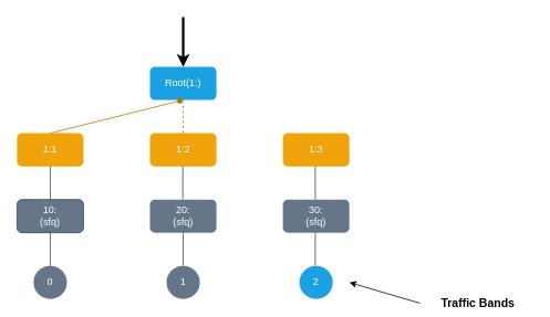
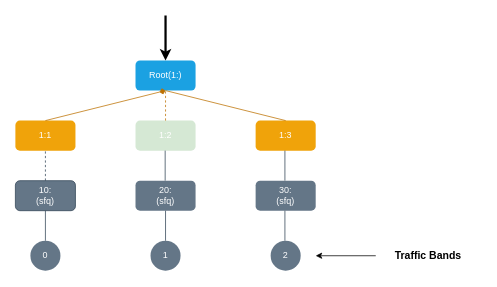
  <mxCell id="0" />
  <mxCell id="1" parent="0" />
  <mxCell id="2" value="Root(1:)" style="rounded=1;whiteSpace=wrap;html=1;fillColor=#1ba1e2;strokeColor=none;fontColor=#ffffff;" parent="1" vertex="1"><mxGeometry x="180" y="80" width="80" height="40" as="geometry" /></mxCell>
  <mxCell id="3" value="1:1" style="rounded=1;whiteSpace=wrap;html=1;fillColor=#f0a30a;strokeColor=none;fontColor=#ffffff;" parent="1" vertex="1"><mxGeometry x="20" y="160" width="80" height="40" as="geometry" /></mxCell>
- <mxCell id="4" value="1:2" style="rounded=1;whiteSpace=wrap;html=1;fillColor=#f0a30a;strokeColor=none;fontColor=#ffffff;" parent="1" vertex="1"><mxGeometry x="180" y="160" width="80" height="40" as="geometry" /></mxCell>
+ <mxCell id="4" value="1:2" style="rounded=1;whiteSpace=wrap;html=1;fillColor=#d5e8d4;strokeColor=none;fontColor=#ffffff;" parent="1" vertex="1"><mxGeometry x="180" y="160" width="80" height="40" as="geometry" /></mxCell>
  <mxCell id="5" value="1:3" style="rounded=1;whiteSpace=wrap;html=1;fillColor=#f0a30a;strokeColor=none;fontColor=#ffffff;" parent="1" vertex="1"><mxGeometry x="340" y="160" width="80" height="40" as="geometry" /></mxCell>
  <mxCell id="6" value="10:&lt;br&gt;(sfq)" style="rounded=1;whiteSpace=wrap;html=1;fillColor=#647687;strokeColor=#314354;fontColor=#ffffff;" parent="1" vertex="1"><mxGeometry x="20" y="240" width="80" height="40" as="geometry" /></mxCell>
  <mxCell id="7" value="20:&lt;br&gt;(sfq)" style="rounded=1;whiteSpace=wrap;html=1;fillColor=#647687;strokeColor=none;fontColor=#ffffff;" parent="1" vertex="1"><mxGeometry x="180" y="240" width="80" height="40" as="geometry" /></mxCell>
  <mxCell id="8" value="30:&lt;br&gt;(sfq)" style="rounded=1;whiteSpace=wrap;html=1;fillColor=#647687;strokeColor=none;fontColor=#ffffff;" parent="1" vertex="1"><mxGeometry x="340" y="240" width="80" height="40" as="geometry" /></mxCell>
  <mxCell id="9" value="0" style="ellipse;whiteSpace=wrap;html=1;aspect=fixed;fillColor=#647687;strokeColor=none;fontColor=#ffffff;" parent="1" vertex="1"><mxGeometry x="40" y="320" width="40" height="40" as="geometry" /></mxCell>
  <mxCell id="10" value="1" style="ellipse;whiteSpace=wrap;html=1;aspect=fixed;fillColor=#647687;strokeColor=none;fontColor=#ffffff;" parent="1" vertex="1"><mxGeometry x="200" y="320" width="40" height="40" as="geometry" /></mxCell>
- <mxCell id="11" value="2" style="ellipse;whiteSpace=wrap;html=1;aspect=fixed;fillColor=#1ba1e2;strokeColor=none;fontColor=#ffffff;" parent="1" vertex="1"><mxGeometry x="360" y="320" width="40" height="40" as="geometry" /></mxCell>
- <mxCell id="12" value="&lt;font style=&quot;font-size: 14px&quot;&gt;&lt;b&gt;Traffic Bands&lt;/b&gt;&lt;/font&gt;" style="text;html=1;strokeColor=none;fillColor=none;align=center;verticalAlign=middle;whiteSpace=wrap;rounded=0;" parent="1" vertex="1"><mxGeometry x="505" y="355" width="140" height="20" as="geometry" /></mxCell>
+ <mxCell id="11" value="2" style="ellipse;whiteSpace=wrap;html=1;aspect=fixed;fillColor=#647687;strokeColor=none;fontColor=#ffffff;" parent="1" vertex="1"><mxGeometry x="360" y="320" width="40" height="40" as="geometry" /></mxCell>
+ <mxCell id="12" value="&lt;font style=&quot;font-size: 14px&quot;&gt;&lt;b&gt;Traffic Bands&lt;/b&gt;&lt;/font&gt;" style="text;html=1;strokeColor=none;fillColor=none;align=center;verticalAlign=middle;whiteSpace=wrap;rounded=0;" parent="1" vertex="1"><mxGeometry x="500" y="330" width="140" height="20" as="geometry" /></mxCell>
  <mxCell id="13" value="" style="endArrow=classic;html=1;exitX=0;exitY=0.5;exitDx=0;exitDy=0;" parent="1" source="12" edge="1"><mxGeometry width="50" height="50" relative="1" as="geometry"><mxPoint x="20" y="430" as="sourcePoint" /><mxPoint x="420" y="340" as="targetPoint" /></mxGeometry></mxCell>
  <mxCell id="14" value="" style="endArrow=diamond;html=1;entryX=0.5;entryY=1;entryDx=0;entryDy=0;exitX=0.5;exitY=0;exitDx=0;exitDy=0;fillColor=#f0a30a;strokeColor=#BD7000;" parent="1" source="3" target="2" edge="1"><mxGeometry width="50" height="50" relative="1" as="geometry"><mxPoint x="20" y="430" as="sourcePoint" /><mxPoint x="70" y="380" as="targetPoint" /></mxGeometry></mxCell>
  <mxCell id="15" value="" style="endArrow=none;html=1;entryX=0.5;entryY=1;entryDx=0;entryDy=0;fillColor=#f0a30a;strokeColor=#BD7000;dashed=1;" parent="1" source="4" target="2" edge="1"><mxGeometry width="50" height="50" relative="1" as="geometry"><mxPoint x="20" y="430" as="sourcePoint" /><mxPoint x="70" y="380" as="targetPoint" /></mxGeometry></mxCell>
- <mxCell id="17" value="" style="endArrow=none;html=1;entryX=0.5;entryY=1;entryDx=0;entryDy=0;fillColor=#647687;strokeColor=#314354;" edge="1" parent="1" source="6" target="3"><mxGeometry width="50" height="50" relative="1" as="geometry"><mxPoint x="20" y="430" as="sourcePoint" /><mxPoint x="70" y="380" as="targetPoint" /></mxGeometry></mxCell>
+ <mxCell id="16" value="" style="endArrow=none;html=1;entryX=0.5;entryY=1;entryDx=0;entryDy=0;exitX=0.5;exitY=0;exitDx=0;exitDy=0;fillColor=#f0a30a;strokeColor=#BD7000;" parent="1" source="5" target="2" edge="1"><mxGeometry width="50" height="50" relative="1" as="geometry"><mxPoint x="20" y="430" as="sourcePoint" /><mxPoint x="70" y="380" as="targetPoint" /></mxGeometry></mxCell>
+ <mxCell id="17" value="" style="endArrow=none;html=1;entryX=0.5;entryY=1;entryDx=0;entryDy=0;fillColor=#647687;strokeColor=#314354;dashed=1;" edge="1" parent="1" source="6" target="3"><mxGeometry width="50" height="50" relative="1" as="geometry"><mxPoint x="20" y="430" as="sourcePoint" /><mxPoint x="70" y="380" as="targetPoint" /></mxGeometry></mxCell>
  <mxCell id="18" value="" style="endArrow=none;html=1;entryX=0.5;entryY=1;entryDx=0;entryDy=0;fillColor=#647687;strokeColor=#314354;" edge="1" parent="1"><mxGeometry width="50" height="50" relative="1" as="geometry"><mxPoint x="219.5" y="240" as="sourcePoint" /><mxPoint x="219.5" y="200" as="targetPoint" /></mxGeometry></mxCell>
  <mxCell id="19" value="" style="endArrow=none;html=1;entryX=0.5;entryY=1;entryDx=0;entryDy=0;fillColor=#647687;strokeColor=#314354;" edge="1" parent="1"><mxGeometry width="50" height="50" relative="1" as="geometry"><mxPoint x="379" y="240" as="sourcePoint" /><mxPoint x="379" y="200" as="targetPoint" /></mxGeometry></mxCell>
  <mxCell id="20" value="" style="endArrow=none;html=1;entryX=0.5;entryY=1;entryDx=0;entryDy=0;fillColor=#647687;strokeColor=#314354;" edge="1" parent="1"><mxGeometry width="50" height="50" relative="1" as="geometry"><mxPoint x="379" y="320" as="sourcePoint" /><mxPoint x="379" y="280" as="targetPoint" /></mxGeometry></mxCell>
  <mxCell id="21" value="" style="endArrow=none;html=1;entryX=0.5;entryY=1;entryDx=0;entryDy=0;fillColor=#647687;strokeColor=#314354;" edge="1" parent="1"><mxGeometry width="50" height="50" relative="1" as="geometry"><mxPoint x="220" y="320" as="sourcePoint" /><mxPoint x="220" y="280" as="targetPoint" /></mxGeometry></mxCell>
  <mxCell id="22" value="" style="endArrow=none;html=1;entryX=0.5;entryY=1;entryDx=0;entryDy=0;fillColor=#647687;strokeColor=#314354;" edge="1" parent="1"><mxGeometry width="50" height="50" relative="1" as="geometry"><mxPoint x="60" y="320" as="sourcePoint" /><mxPoint x="60" y="280" as="targetPoint" /></mxGeometry></mxCell>
  <mxCell id="23" value="" style="endArrow=classic;html=1;entryX=0.5;entryY=0;entryDx=0;entryDy=0;strokeWidth=3;" edge="1" parent="1" target="2"><mxGeometry width="50" height="50" relative="1" as="geometry"><mxPoint x="220" y="20" as="sourcePoint" /><mxPoint x="70" y="380" as="targetPoint" /></mxGeometry></mxCell>
